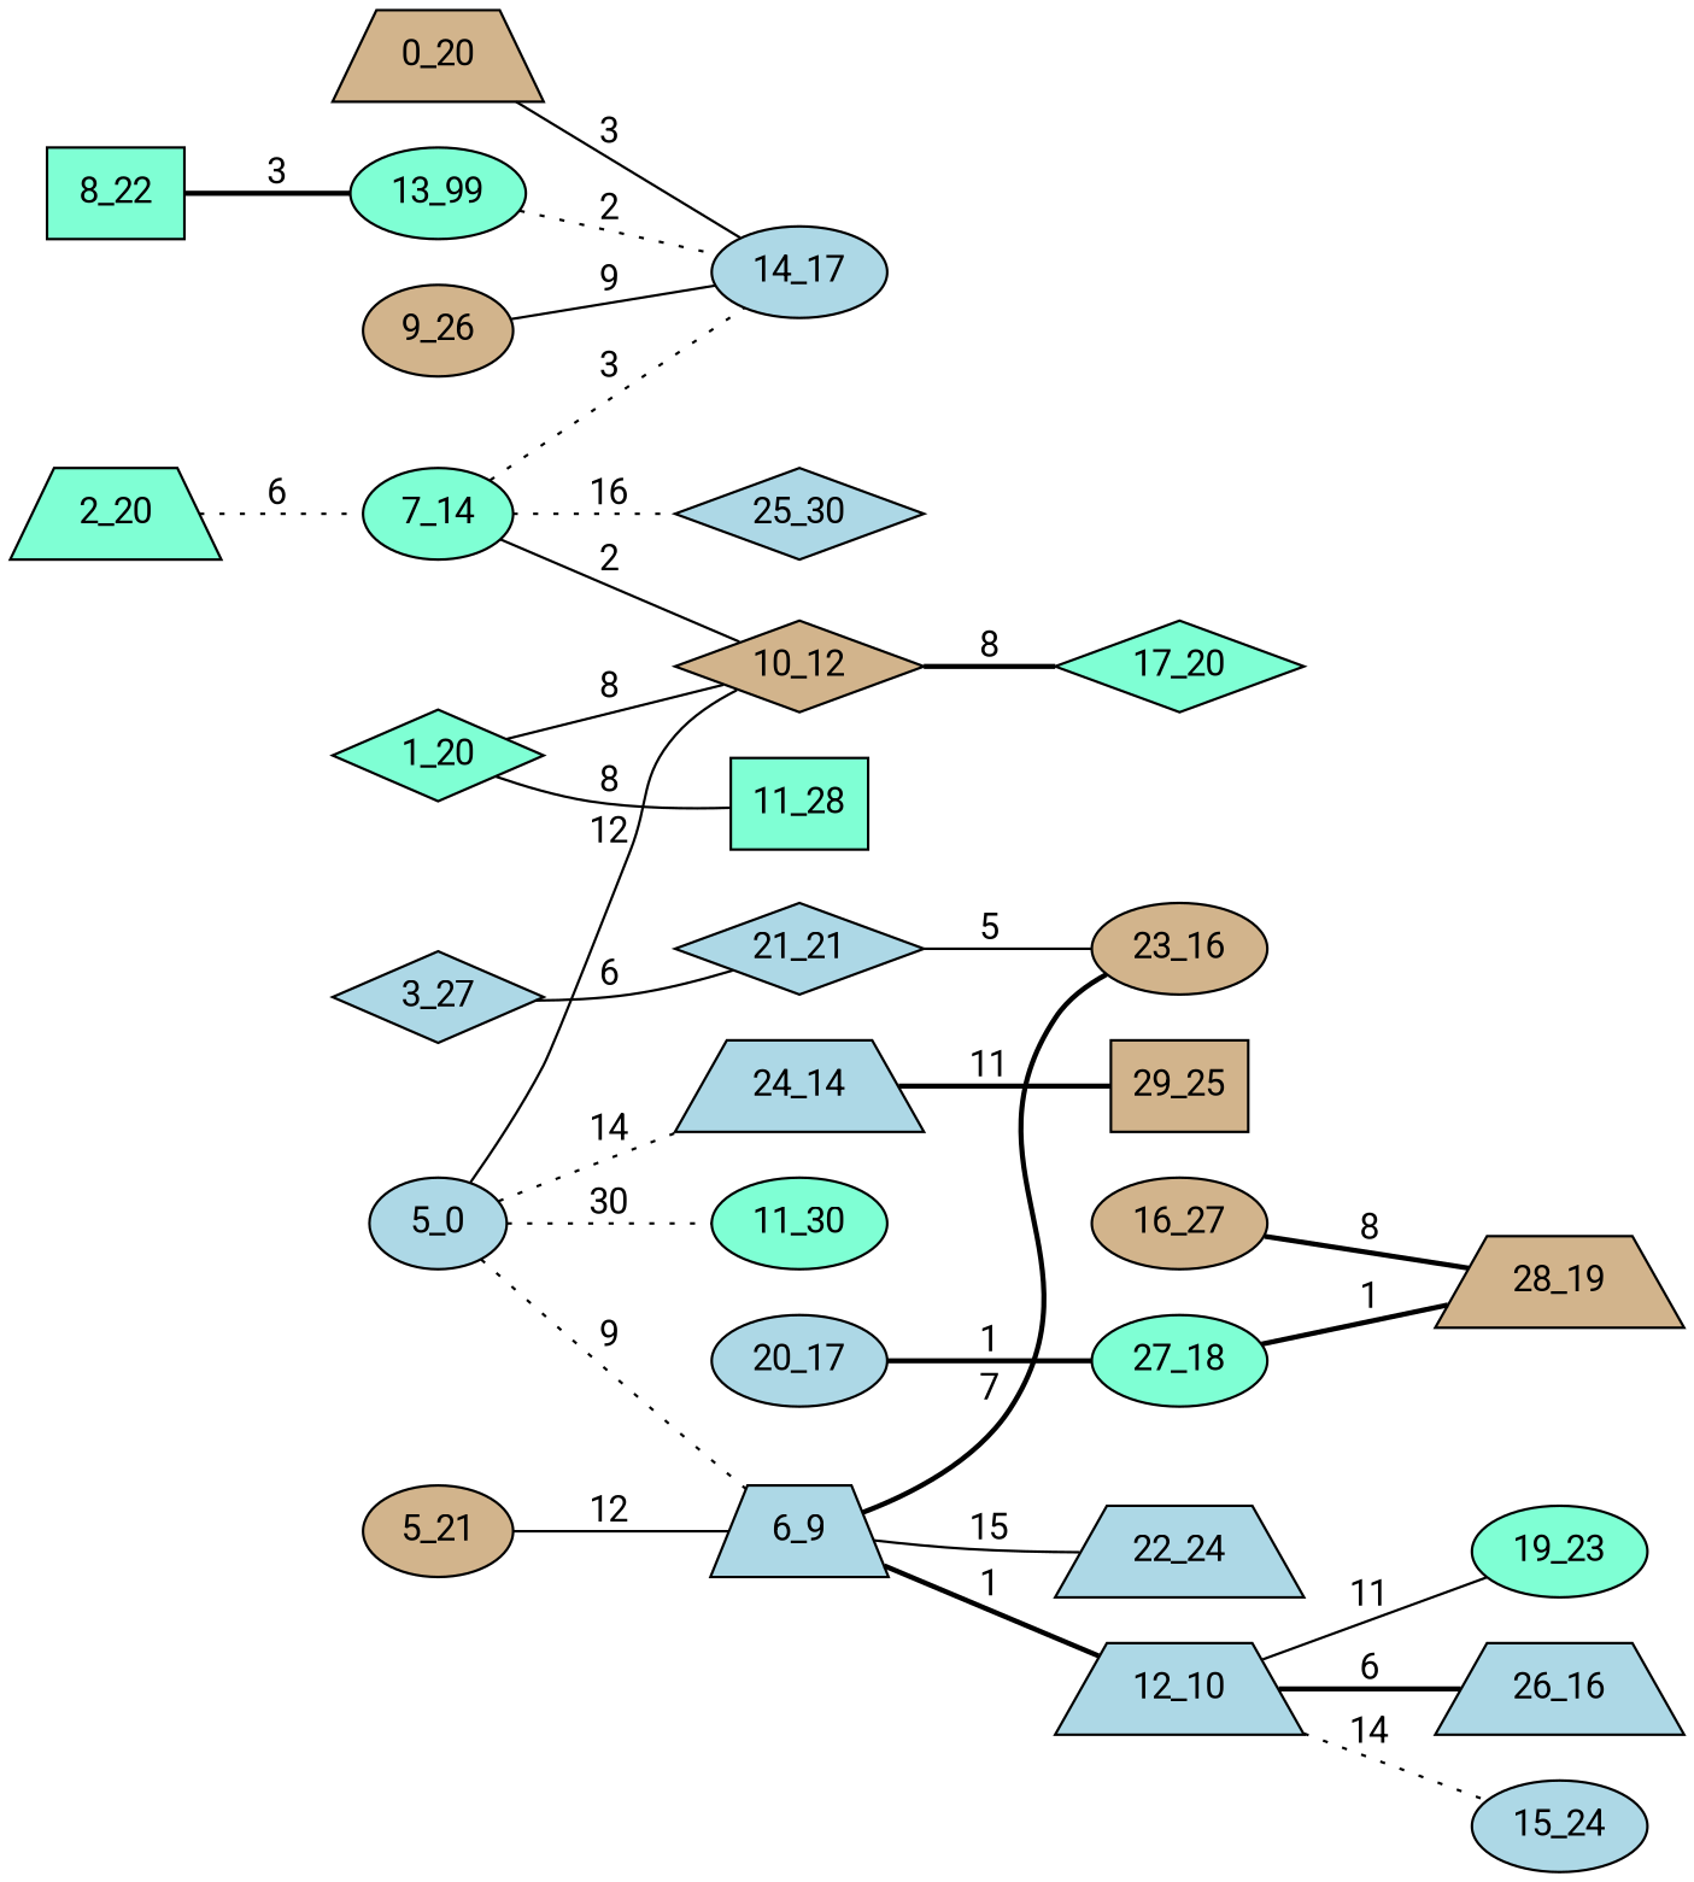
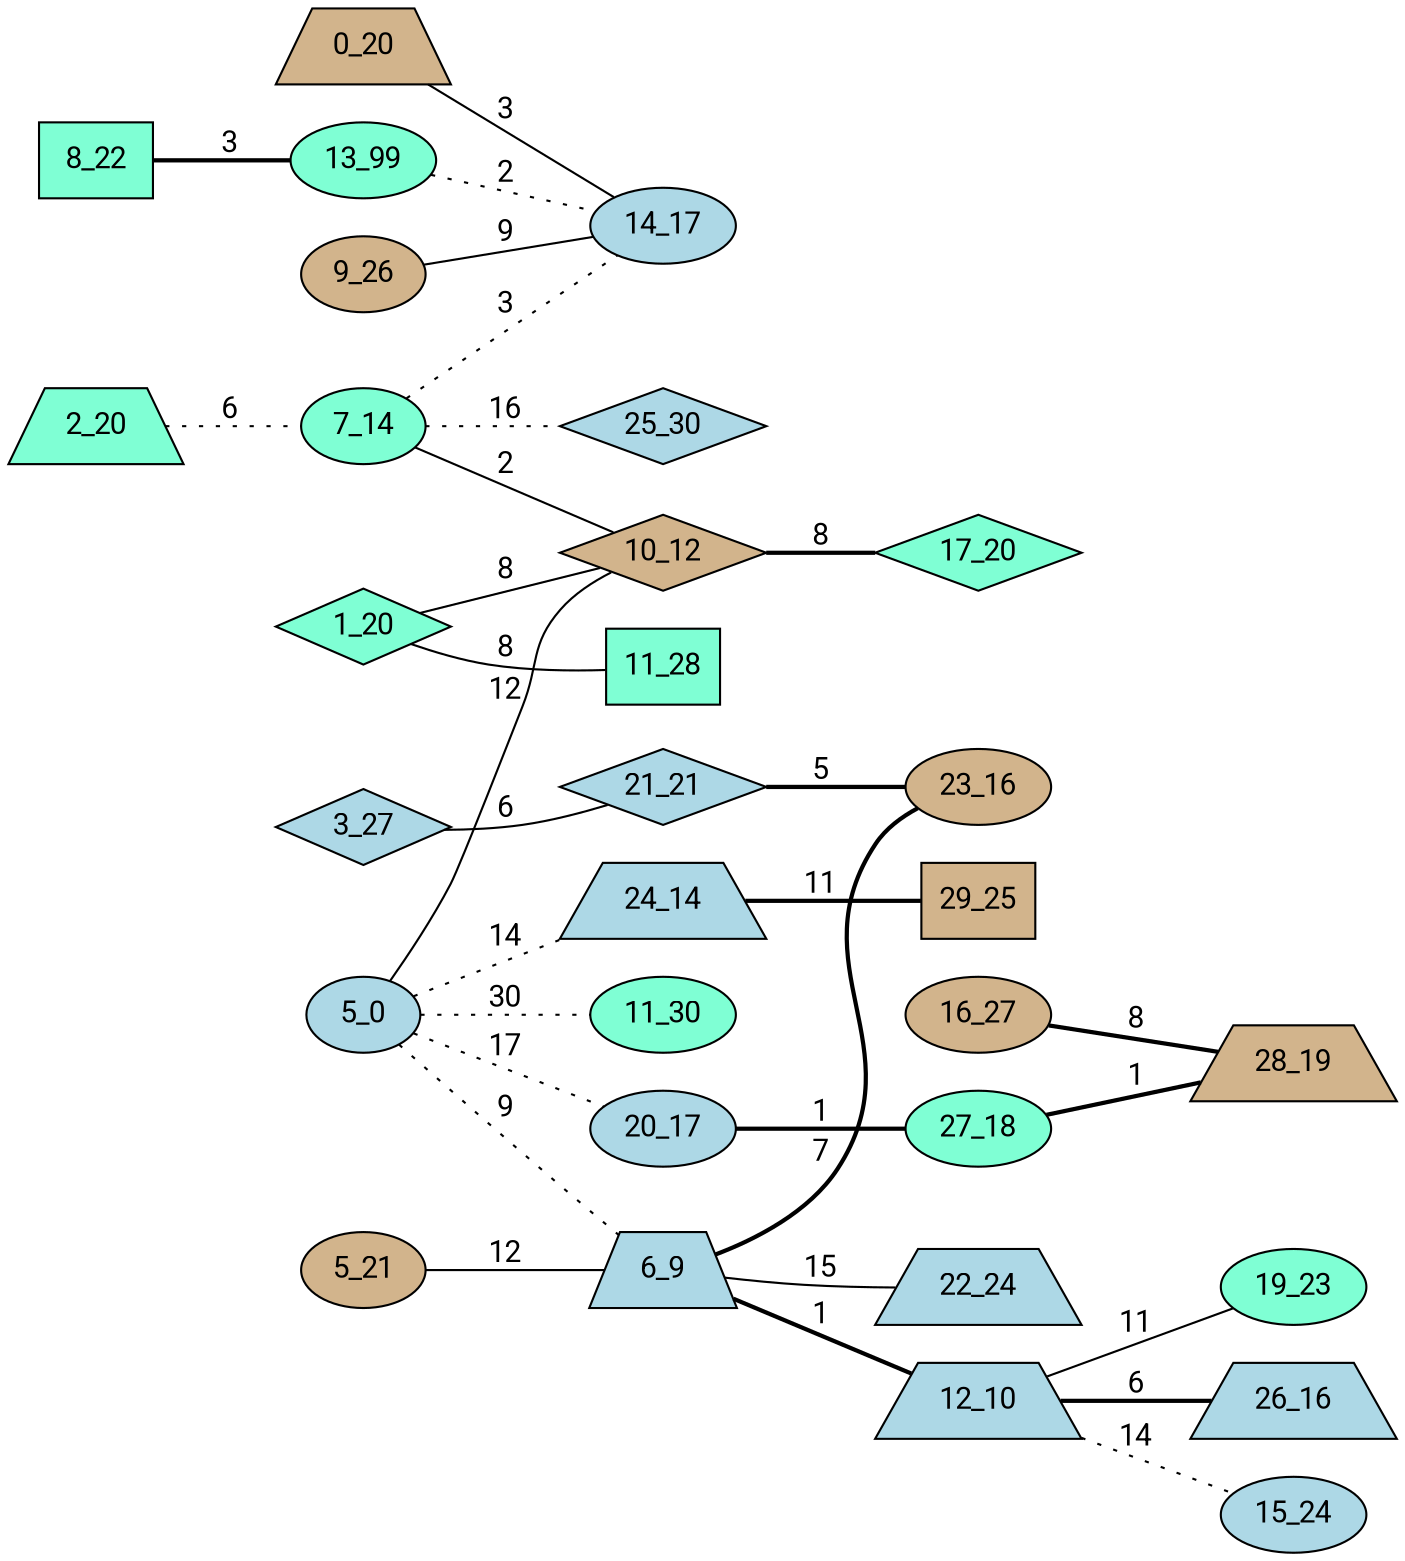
  graph {
    fontname=Roboto
    rankdir=LR
    node [fillcolor=lightblue fontname=Roboto shape=ellipse style=filled]
    edge [fontname=Roboto style=solid]
    n1 [fillcolor=tan label="0_20" shape=trapezium]
    n2 [label="14_17"]
    n3 [fillcolor=aquamarine label="1_20" shape=diamond]
    n4 [fillcolor=tan label="10_12" shape=diamond]
    n5 [fillcolor=aquamarine label="11_28" shape=box]
    n6 [fillcolor=aquamarine label="17_20" shape=diamond]
    n7 [fillcolor=aquamarine label="2_20" shape=trapezium]
    n8 [fillcolor=aquamarine label="7_14"]
    n9 [label="25_30" shape=diamond]
    n10 [label="3_27" shape=diamond]
    n11 [label="21_21" shape=diamond]
    n12 [fillcolor=tan label="23_16"]
    n13 [fillcolor=tan label="5_21"]
    n14 [label="6_9" shape=trapezium]
    n15 [label="12_10" shape=trapezium]
    n16 [label="22_24" shape=trapezium]
    n17 [label="5_0"]
    n18 [fillcolor=aquamarine label="11_30"]
    n19 [label="20_17"]
    n20 [label="24_14" shape=trapezium]
    n21 [fillcolor=aquamarine label="27_18"]
    n22 [fillcolor=tan label="29_25" shape=box]
    n23 [label="15_24"]
    n24 [fillcolor=aquamarine label="19_23"]
    n25 [label="26_16" shape=trapezium]
    n26 [fillcolor=aquamarine label="8_22" shape=box]
    n27 [fillcolor=aquamarine label="13_99"]
    n28 [fillcolor=tan label="9_26"]
    n29 [fillcolor=tan label="16_27"]
    n30 [fillcolor=tan label="28_19" shape=trapezium]
    n1 -- n2 [label=3]
    n3 -- n4 [label=8]
    n3 -- n5 [label=8]
    n4 -- n6 [label=8 style=bold]
    n7 -- n8 [label=6 style=dotted]
    n8 -- n2 [label=3 style=dotted]
    n8 -- n4 [label=2]
    n8 -- n9 [label=16 style=dotted]
    n10 -- n11 [label=6]
-   n11 -- n12 [label=5]
+   n11 -- n12 [label=5 style=bold]
    n13 -- n14 [label=12]
    n14 -- n12 [label=7 style=bold]
    n14 -- n15 [label=1 style=bold]
    n14 -- n16 [label=15]
    n15 -- n23 [label=14 style=dotted]
    n15 -- n24 [label=11]
    n15 -- n25 [label=6 style=bold]
    n17 -- n4 [label=12]
    n17 -- n14 [label=9 style=dotted]
    n17 -- n18 [label=30 style=dotted]
+   n17 -- n19 [label=17 style=dotted]
    n17 -- n20 [label=14 style=dotted]
    n19 -- n21 [label=1 style=bold]
    n20 -- n22 [label=11 style=bold]
    n21 -- n30 [label=1 style=bold]
    n26 -- n27 [label=3 style=bold]
    n27 -- n2 [label=2 style=dotted]
    n28 -- n2 [label=9]
    n29 -- n30 [label=8 style=bold]
  }
